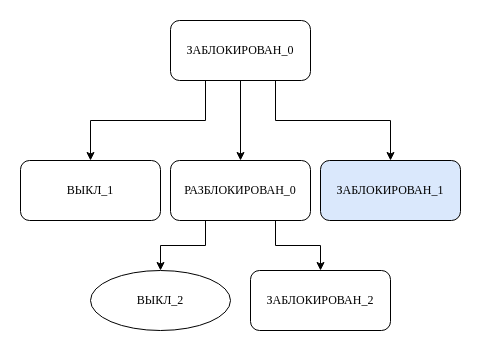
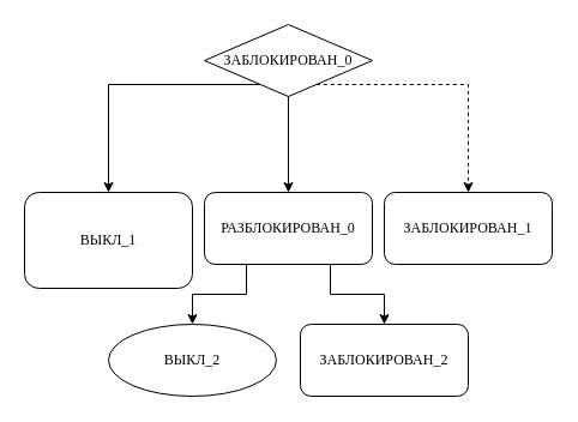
  <mxCell id="0" />
  <mxCell id="1" parent="0" />
  <mxCell id="2" style="edgeStyle=orthogonalEdgeStyle;rounded=0;orthogonalLoop=1;jettySize=auto;html=1;exitX=0.25;exitY=1;exitDx=0;exitDy=0;" edge="1" parent="1" source="5" target="9"><mxGeometry relative="1" as="geometry" /></mxCell>
  <mxCell id="3" style="edgeStyle=orthogonalEdgeStyle;rounded=0;orthogonalLoop=1;jettySize=auto;html=1;entryX=0.5;entryY=0;entryDx=0;entryDy=0;" edge="1" parent="1" source="5" target="8"><mxGeometry relative="1" as="geometry" /></mxCell>
- <mxCell id="4" style="edgeStyle=orthogonalEdgeStyle;rounded=0;orthogonalLoop=1;jettySize=auto;html=1;exitX=0.75;exitY=1;exitDx=0;exitDy=0;" edge="1" parent="1" source="5" target="10"><mxGeometry relative="1" as="geometry" /></mxCell>
- <mxCell id="5" value="&lt;font face=&quot;Times New Roman&quot;&gt;ЗАБЛОКИРОВАН_0&lt;/font&gt;" style="rounded=1;whiteSpace=wrap;html=1;" vertex="1" parent="1"><mxGeometry x="170" y="20" width="140" height="60" as="geometry" /></mxCell>
+ <mxCell id="4" style="edgeStyle=orthogonalEdgeStyle;rounded=0;orthogonalLoop=1;jettySize=auto;html=1;exitX=0.75;exitY=1;exitDx=0;exitDy=0;dashed=1;" edge="1" parent="1" source="5" target="10"><mxGeometry relative="1" as="geometry" /></mxCell>
+ <mxCell id="5" value="&lt;font face=&quot;Times New Roman&quot;&gt;ЗАБЛОКИРОВАН_0&lt;/font&gt;" style="rhombus;whiteSpace=wrap;html=1;" vertex="1" parent="1"><mxGeometry x="170" y="20" width="140" height="60" as="geometry" /></mxCell>
  <mxCell id="6" style="edgeStyle=orthogonalEdgeStyle;rounded=0;orthogonalLoop=1;jettySize=auto;html=1;exitX=0.25;exitY=1;exitDx=0;exitDy=0;" edge="1" parent="1" source="8" target="11"><mxGeometry relative="1" as="geometry" /></mxCell>
  <mxCell id="7" style="edgeStyle=orthogonalEdgeStyle;rounded=0;orthogonalLoop=1;jettySize=auto;html=1;exitX=0.75;exitY=1;exitDx=0;exitDy=0;" edge="1" parent="1" source="8" target="12"><mxGeometry relative="1" as="geometry" /></mxCell>
  <mxCell id="8" value="&lt;font face=&quot;Times New Roman&quot;&gt;РАЗБЛОКИРОВАН_0&lt;/font&gt;" style="rounded=1;whiteSpace=wrap;html=1;" vertex="1" parent="1"><mxGeometry x="170" y="160" width="140" height="60" as="geometry" /></mxCell>
- <mxCell id="9" value="&lt;font face=&quot;Times New Roman&quot;&gt;ВЫКЛ_1&lt;/font&gt;" style="rounded=1;whiteSpace=wrap;html=1;" vertex="1" parent="1"><mxGeometry x="20" y="160" width="140" height="60" as="geometry" /></mxCell>
- <mxCell id="10" value="&lt;font face=&quot;Times New Roman&quot;&gt;ЗАБЛОКИРОВАН_1&lt;/font&gt;" style="rounded=1;whiteSpace=wrap;html=1;fillColor=#dae8fc;" vertex="1" parent="1"><mxGeometry x="320" y="160" width="140" height="60" as="geometry" /></mxCell>
+ <mxCell id="9" value="&lt;font face=&quot;Times New Roman&quot;&gt;ВЫКЛ_1&lt;/font&gt;" style="rounded=1;whiteSpace=wrap;html=1;" vertex="1" parent="1"><mxGeometry x="20" y="160" width="140" height="80" as="geometry" /></mxCell>
+ <mxCell id="10" value="&lt;font face=&quot;Times New Roman&quot;&gt;ЗАБЛОКИРОВАН_1&lt;/font&gt;" style="rounded=1;whiteSpace=wrap;html=1;" vertex="1" parent="1"><mxGeometry x="320" y="160" width="140" height="60" as="geometry" /></mxCell>
  <mxCell id="11" value="&lt;font face=&quot;Times New Roman&quot;&gt;ВЫКЛ_2&lt;/font&gt;" style="ellipse;whiteSpace=wrap;html=1;" vertex="1" parent="1"><mxGeometry x="90" y="270" width="140" height="60" as="geometry" /></mxCell>
  <mxCell id="12" value="&lt;font face=&quot;Times New Roman&quot;&gt;ЗАБЛОКИРОВАН_2&lt;/font&gt;" style="rounded=1;whiteSpace=wrap;html=1;" vertex="1" parent="1"><mxGeometry x="250" y="270" width="140" height="60" as="geometry" /></mxCell>
